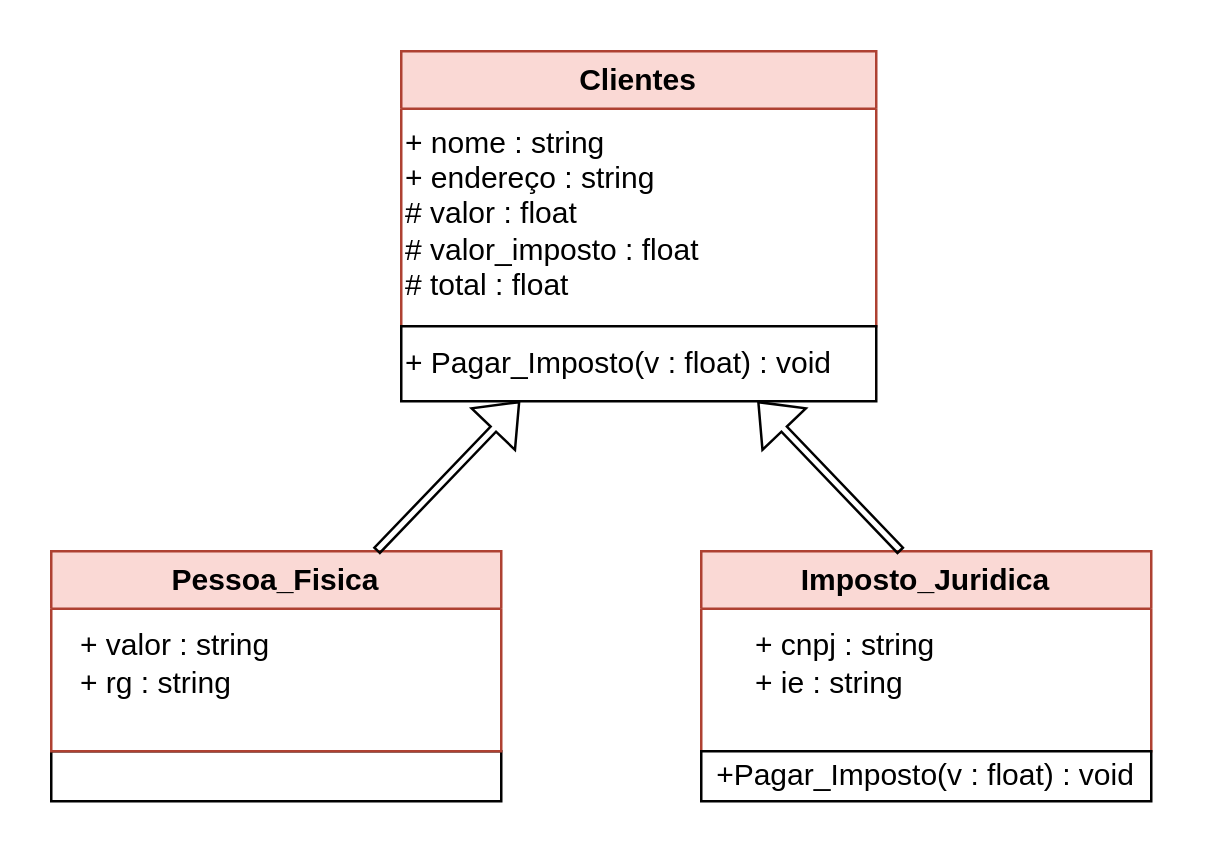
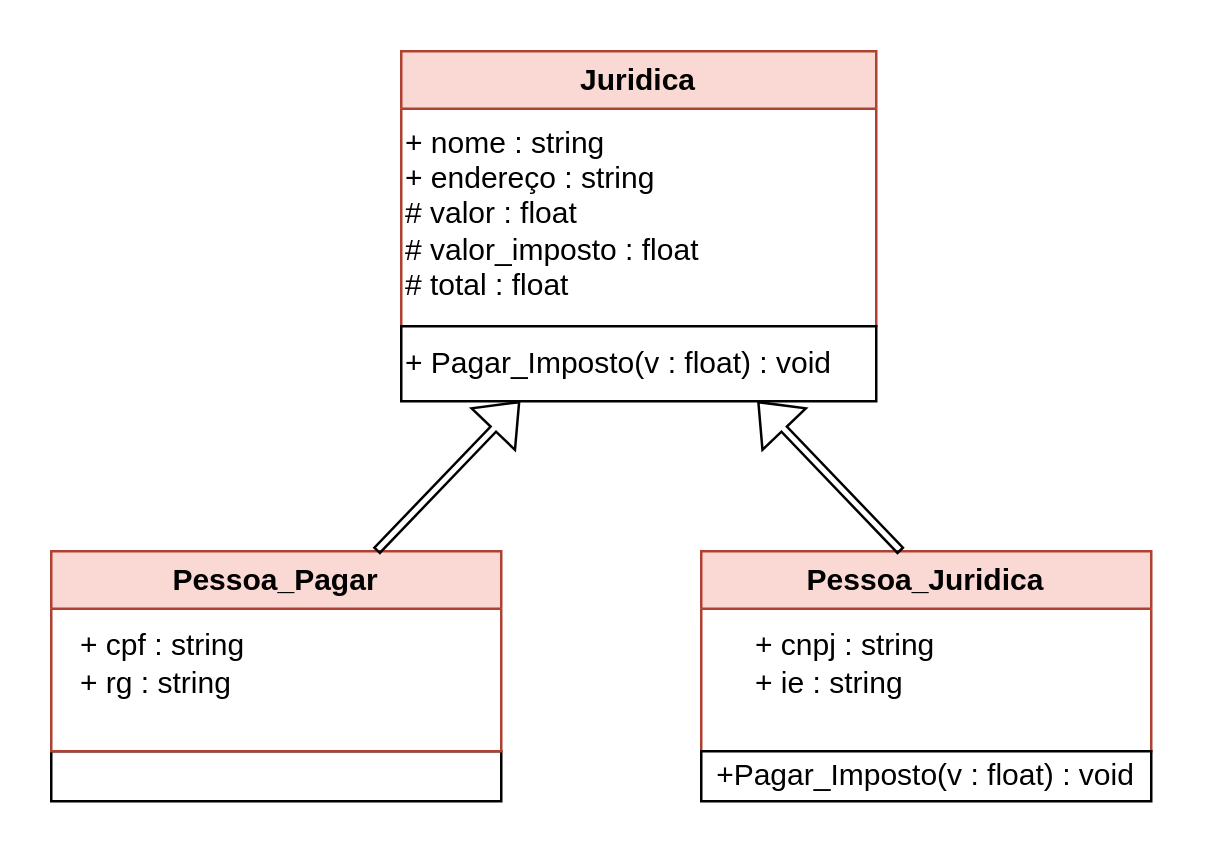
  <mxCell id="0" />
  <mxCell id="1" parent="0" />
- <mxCell id="2" value="Clientes" style="swimlane;whiteSpace=wrap;html=1;fillColor=#fad9d5;strokeColor=#ae4132;" vertex="1" parent="1"><mxGeometry x="160" width="190" height="110" as="geometry" y="20" /></mxCell>
+ <mxCell id="2" value="Juridica" style="swimlane;whiteSpace=wrap;html=1;fillColor=#fad9d5;strokeColor=#ae4132;" vertex="1" parent="1"><mxGeometry x="160" width="190" height="110" as="geometry" y="20" /></mxCell>
  <mxCell id="3" value="+ nome : string&lt;br&gt;+ endereço : string&lt;br&gt;# valor : float&lt;br&gt;# valor_imposto : float&lt;br&gt;# total : float" style="text;html=1;align=left;verticalAlign=middle;resizable=0;points=[];autosize=1;strokeColor=none;fillColor=none;" vertex="1" parent="2"><mxGeometry y="20" width="140" height="90" as="geometry" /></mxCell>
  <mxCell id="4" value="+ Pagar_Imposto(v : float) : void" style="rounded=0;whiteSpace=wrap;html=1;align=left;" vertex="1" parent="1"><mxGeometry x="160" y="130" width="190" height="30" as="geometry" /></mxCell>
  <mxCell id="5" value="" style="rounded=0;whiteSpace=wrap;html=1;" vertex="1" parent="1"><mxGeometry x="20" y="300" width="180" height="20" as="geometry" /></mxCell>
- <mxCell id="6" value="Pessoa_Fisica" style="swimlane;whiteSpace=wrap;html=1;fillColor=#fad9d5;strokeColor=#ae4132;" vertex="1" parent="1"><mxGeometry x="20" y="220" width="180" height="80" as="geometry" /></mxCell>
- <mxCell id="7" value="+ valor : string&lt;br&gt;+ rg : string" style="text;html=1;strokeColor=none;fillColor=none;align=left;verticalAlign=middle;whiteSpace=wrap;rounded=0;" vertex="1" parent="6"><mxGeometry x="10" y="20" width="140" height="50" as="geometry" /></mxCell>
+ <mxCell id="6" value="Pessoa_Pagar" style="swimlane;whiteSpace=wrap;html=1;fillColor=#fad9d5;strokeColor=#ae4132;" vertex="1" parent="1"><mxGeometry x="20" y="220" width="180" height="80" as="geometry" /></mxCell>
+ <mxCell id="7" value="+ cpf : string&lt;br&gt;+ rg : string" style="text;html=1;strokeColor=none;fillColor=none;align=left;verticalAlign=middle;whiteSpace=wrap;rounded=0;" vertex="1" parent="6"><mxGeometry x="10" y="20" width="140" height="50" as="geometry" /></mxCell>
  <mxCell id="8" value="" style="shape=flexArrow;endArrow=classic;html=1;rounded=0;width=3;endSize=4.64;entryX=0.25;entryY=1;entryDx=0;entryDy=0;" edge="1" parent="1" target="4"><mxGeometry width="50" height="50" relative="1" as="geometry"><mxPoint x="150" y="220" as="sourcePoint" /><mxPoint x="200" y="170" as="targetPoint" /><Array as="points" /></mxGeometry></mxCell>
- <mxCell id="9" value="Imposto_Juridica" style="swimlane;whiteSpace=wrap;html=1;fillColor=#fad9d5;strokeColor=#ae4132;" vertex="1" parent="1"><mxGeometry x="280" y="220" width="180" height="80" as="geometry" /></mxCell>
+ <mxCell id="9" value="Pessoa_Juridica" style="swimlane;whiteSpace=wrap;html=1;fillColor=#fad9d5;strokeColor=#ae4132;" vertex="1" parent="1"><mxGeometry x="280" y="220" width="180" height="80" as="geometry" /></mxCell>
  <mxCell id="10" value="+ cnpj : string&lt;br&gt;+ ie : string" style="text;html=1;strokeColor=none;fillColor=none;align=left;verticalAlign=middle;whiteSpace=wrap;rounded=0;" vertex="1" parent="9"><mxGeometry x="20" y="20" width="140" height="50" as="geometry" /></mxCell>
  <mxCell id="11" value="+Pagar_Imposto(v : float) : void" style="rounded=0;whiteSpace=wrap;html=1;" vertex="1" parent="1"><mxGeometry x="280" y="300" width="180" height="20" as="geometry" /></mxCell>
  <mxCell id="12" value="" style="shape=flexArrow;endArrow=classic;html=1;rounded=0;width=3;endSize=4.64;entryX=0.75;entryY=1;entryDx=0;entryDy=0;exitX=0.444;exitY=0;exitDx=0;exitDy=0;exitPerimeter=0;" edge="1" parent="1" source="9" target="4"><mxGeometry width="50" height="50" relative="1" as="geometry"><mxPoint x="350" y="210" as="sourcePoint" /><mxPoint x="640" y="150" as="targetPoint" /><Array as="points" /></mxGeometry></mxCell>
